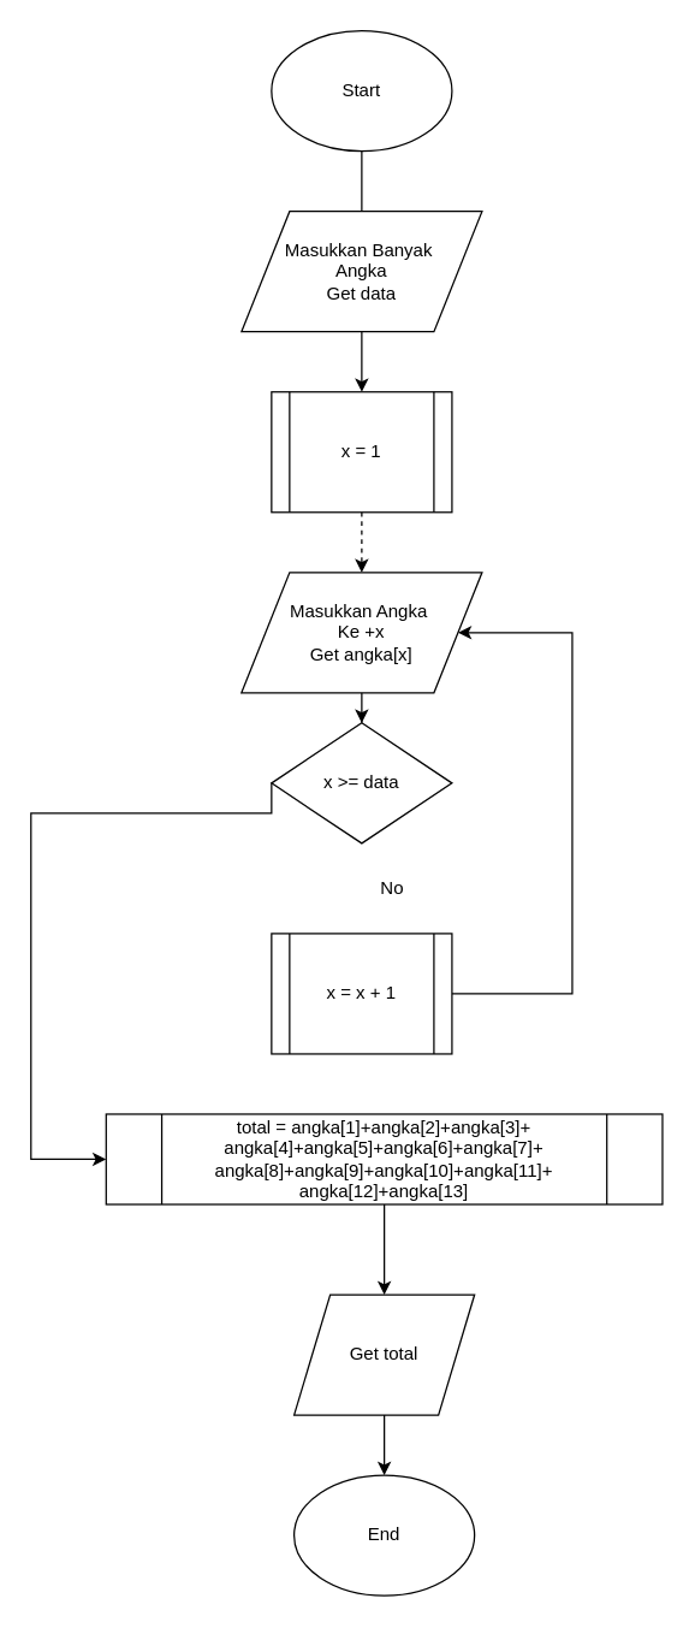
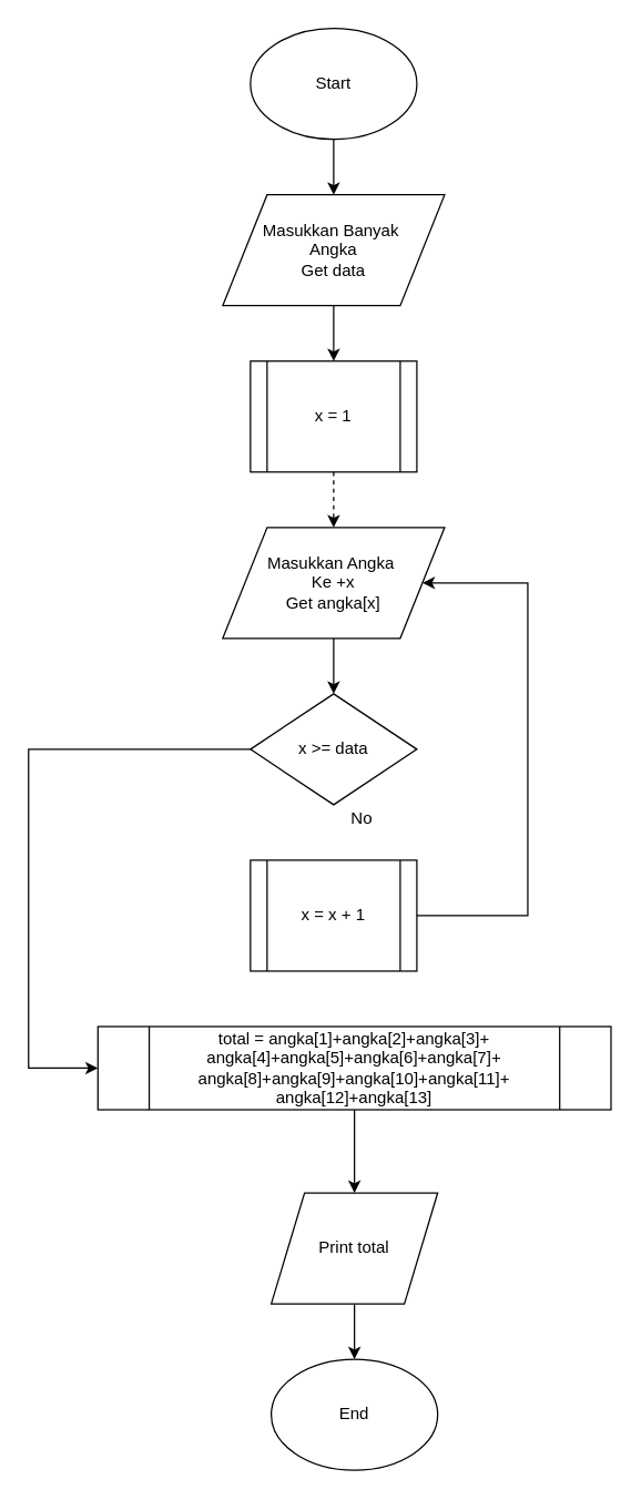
  <mxCell id="0" />
  <mxCell id="1" parent="0" />
- <mxCell id="2" value="" style="edgeStyle=orthogonalEdgeStyle;rounded=0;orthogonalLoop=1;jettySize=auto;html=1;endArrow=none;" edge="1" parent="1" source="3" target="5"><mxGeometry relative="1" as="geometry" /></mxCell>
+ <mxCell id="2" value="" style="edgeStyle=orthogonalEdgeStyle;rounded=0;orthogonalLoop=1;jettySize=auto;html=1;" edge="1" parent="1" source="3" target="5"><mxGeometry relative="1" as="geometry" /></mxCell>
  <mxCell id="3" value="Start" style="ellipse;whiteSpace=wrap;html=1;" vertex="1" parent="1"><mxGeometry x="180" y="20" width="120" height="80" as="geometry" /></mxCell>
  <mxCell id="4" value="" style="edgeStyle=orthogonalEdgeStyle;rounded=0;orthogonalLoop=1;jettySize=auto;html=1;" edge="1" parent="1" source="5" target="7"><mxGeometry relative="1" as="geometry" /></mxCell>
  <mxCell id="5" value="Masukkan Banyak&amp;nbsp;&lt;br&gt;Angka&lt;br&gt;Get data" style="shape=parallelogram;perimeter=parallelogramPerimeter;whiteSpace=wrap;html=1;" vertex="1" parent="1"><mxGeometry x="160" y="140" width="160" height="80" as="geometry" /></mxCell>
  <mxCell id="6" value="" style="edgeStyle=orthogonalEdgeStyle;rounded=0;orthogonalLoop=1;jettySize=auto;html=1;dashed=1;" edge="1" parent="1" source="7" target="9"><mxGeometry relative="1" as="geometry" /></mxCell>
  <mxCell id="7" value="x = 1" style="shape=process;whiteSpace=wrap;html=1;backgroundOutline=1;" vertex="1" parent="1"><mxGeometry x="180" y="260" width="120" height="80" as="geometry" /></mxCell>
  <mxCell id="8" value="" style="edgeStyle=orthogonalEdgeStyle;rounded=0;orthogonalLoop=1;jettySize=auto;html=1;" edge="1" parent="1" source="9" target="11"><mxGeometry relative="1" as="geometry" /></mxCell>
  <mxCell id="9" value="Masukkan Angka&amp;nbsp;&lt;br&gt;Ke +x&lt;br&gt;Get angka[x]" style="shape=parallelogram;perimeter=parallelogramPerimeter;whiteSpace=wrap;html=1;" vertex="1" parent="1"><mxGeometry x="160" y="380" width="160" height="80" as="geometry" /></mxCell>
  <mxCell id="10" style="edgeStyle=orthogonalEdgeStyle;rounded=0;orthogonalLoop=1;jettySize=auto;html=1;exitX=0;exitY=0.5;exitDx=0;exitDy=0;entryX=0;entryY=0.5;entryDx=0;entryDy=0;" edge="1" parent="1" source="11" target="16"><mxGeometry relative="1" as="geometry"><mxPoint x="70" y="720" as="targetPoint" /><Array as="points"><mxPoint x="20" y="540" /><mxPoint x="20" y="770" /></Array></mxGeometry></mxCell>
- <mxCell id="11" value="x &amp;gt;= data" style="rhombus;whiteSpace=wrap;html=1;" vertex="1" parent="1"><mxGeometry x="180" y="480" width="120" height="80" as="geometry" /></mxCell>
+ <mxCell id="11" value="x &amp;gt;= data" style="rhombus;whiteSpace=wrap;html=1;" vertex="1" parent="1"><mxGeometry x="180" y="500" width="120" height="80" as="geometry" /></mxCell>
  <mxCell id="12" style="edgeStyle=orthogonalEdgeStyle;rounded=0;orthogonalLoop=1;jettySize=auto;html=1;entryX=1;entryY=0.5;entryDx=0;entryDy=0;" edge="1" parent="1" source="13" target="9"><mxGeometry relative="1" as="geometry"><Array as="points"><mxPoint x="380" y="660" /><mxPoint x="380" y="420" /></Array></mxGeometry></mxCell>
  <mxCell id="13" value="x = x + 1" style="shape=process;whiteSpace=wrap;html=1;backgroundOutline=1;" vertex="1" parent="1"><mxGeometry x="180" y="620" width="120" height="80" as="geometry" /></mxCell>
  <mxCell id="14" value="No" style="text;html=1;align=center;verticalAlign=middle;resizable=0;points=[];autosize=1;" vertex="1" parent="1"><mxGeometry x="245" y="580" width="30" height="20" as="geometry" /></mxCell>
  <mxCell id="15" value="" style="edgeStyle=orthogonalEdgeStyle;rounded=0;orthogonalLoop=1;jettySize=auto;html=1;" edge="1" parent="1" source="16" target="19"><mxGeometry relative="1" as="geometry" /></mxCell>
  <mxCell id="16" value="total = angka[1]+angka[2]+angka[3]+&lt;br&gt;angka[4]+angka[5]+angka[6]+angka[7]+&lt;br&gt;angka[8]+angka[9]+angka[10]+angka[11]+&lt;br&gt;angka[12]+angka[13]" style="shape=process;whiteSpace=wrap;html=1;backgroundOutline=1;" vertex="1" parent="1"><mxGeometry x="70" y="740" width="370" height="60" as="geometry" /></mxCell>
  <mxCell id="17" value="End" style="ellipse;whiteSpace=wrap;html=1;" vertex="1" parent="1"><mxGeometry x="195" y="980" width="120" height="80" as="geometry" /></mxCell>
  <mxCell id="18" value="" style="edgeStyle=orthogonalEdgeStyle;rounded=0;orthogonalLoop=1;jettySize=auto;html=1;" edge="1" parent="1" source="19" target="17"><mxGeometry relative="1" as="geometry" /></mxCell>
- <mxCell id="19" value="Get total" style="shape=parallelogram;perimeter=parallelogramPerimeter;whiteSpace=wrap;html=1;" vertex="1" parent="1"><mxGeometry x="195" y="860" width="120" height="80" as="geometry" /></mxCell>
+ <mxCell id="19" value="Print total" style="shape=parallelogram;perimeter=parallelogramPerimeter;whiteSpace=wrap;html=1;" vertex="1" parent="1"><mxGeometry x="195" y="860" width="120" height="80" as="geometry" /></mxCell>
